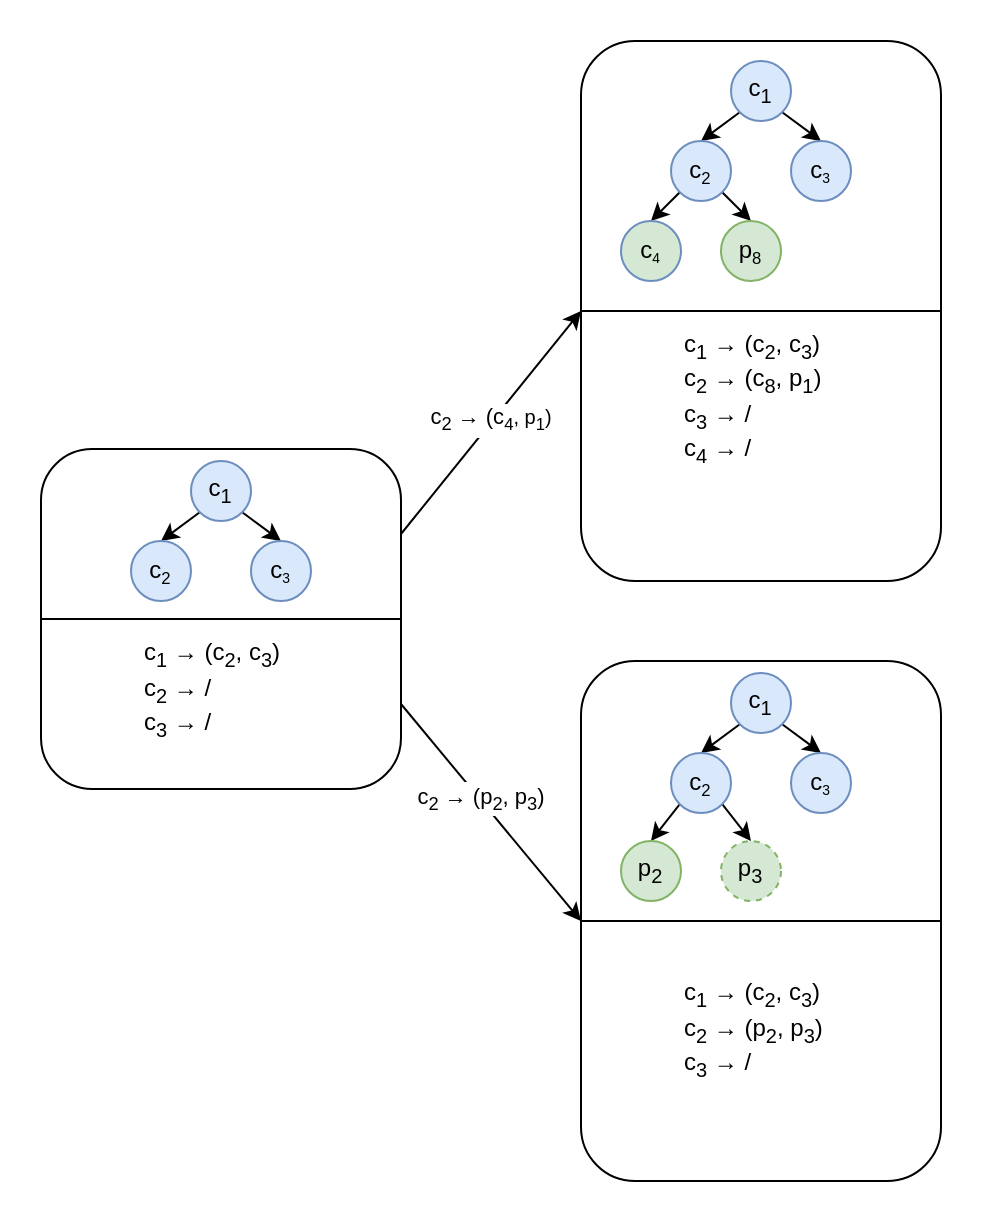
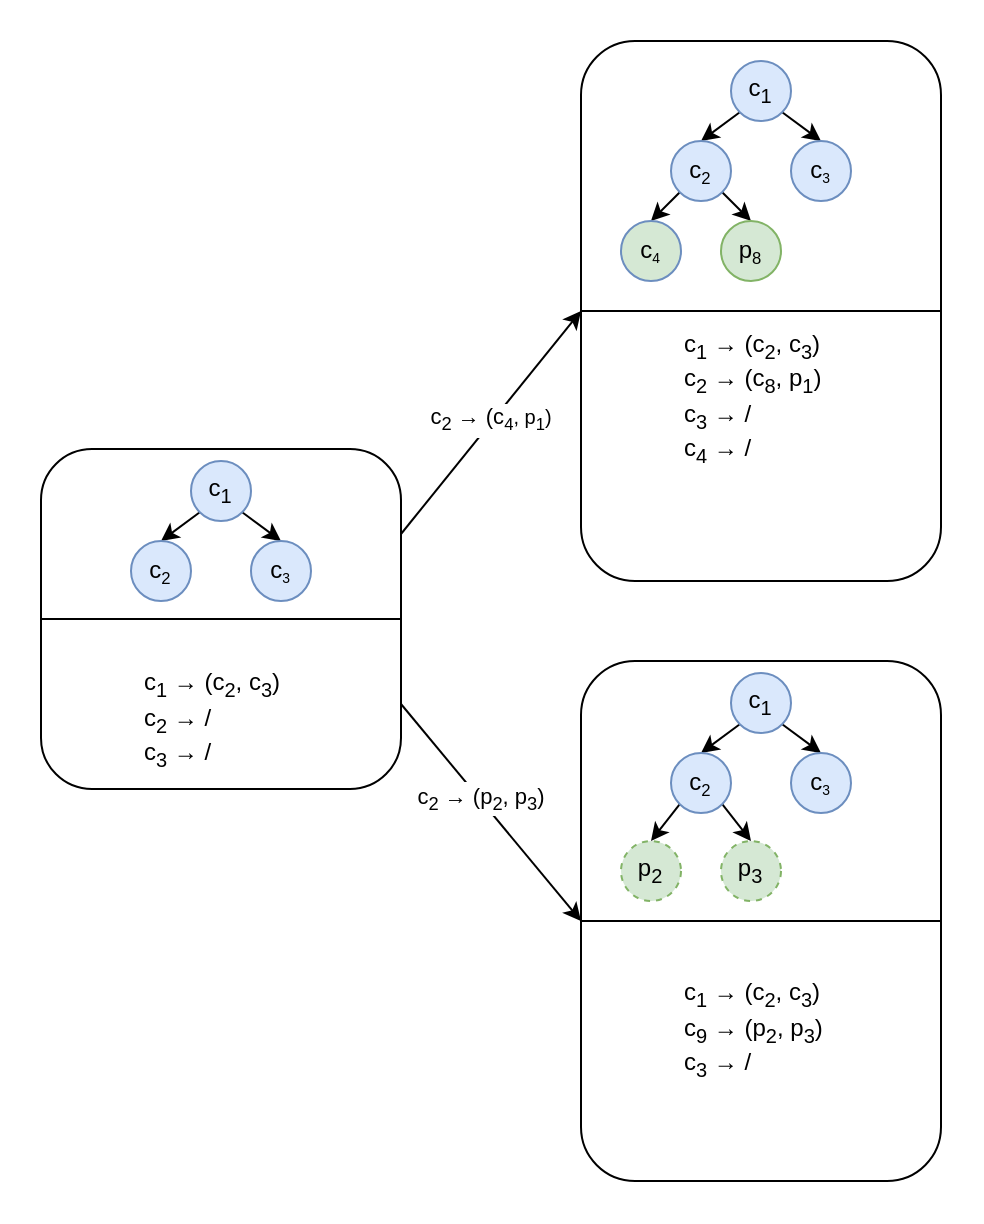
  <mxCell id="0" />
  <mxCell id="1" parent="0" />
  <mxCell id="2" style="edgeStyle=none;rounded=0;orthogonalLoop=1;jettySize=auto;html=1;exitX=1;exitY=0.75;exitDx=0;exitDy=0;entryX=0;entryY=0.5;entryDx=0;entryDy=0;" edge="1" parent="1" source="5" target="23"><mxGeometry relative="1" as="geometry" /></mxCell>
  <mxCell id="3" value="&lt;font style=&quot;font-size: 11px&quot;&gt;c&lt;sub&gt;2&lt;/sub&gt;&amp;nbsp;→ (p&lt;sub&gt;2&lt;/sub&gt;, p&lt;sub&gt;3&lt;/sub&gt;)&lt;/font&gt;" style="text;html=1;align=center;verticalAlign=middle;resizable=0;points=[];labelBackgroundColor=#ffffff;" vertex="1" connectable="0" parent="2"><mxGeometry x="-0.195" y="-2" relative="1" as="geometry"><mxPoint x="5.09" y="1.42" as="offset" /></mxGeometry></mxCell>
  <mxCell id="4" value="c&lt;sub&gt;2&lt;/sub&gt;&amp;nbsp;→ (c&lt;font size=&quot;1&quot;&gt;&lt;sub&gt;4&lt;/sub&gt;, p&lt;sub&gt;1&lt;/sub&gt;)&lt;/font&gt;" style="edgeStyle=none;rounded=0;orthogonalLoop=1;jettySize=auto;html=1;exitX=1;exitY=0.25;exitDx=0;exitDy=0;entryX=0;entryY=0.5;entryDx=0;entryDy=0;" edge="1" parent="1" source="5" target="13"><mxGeometry relative="1" as="geometry" /></mxCell>
  <mxCell id="5" value="" style="rounded=1;whiteSpace=wrap;html=1;" vertex="1" parent="1"><mxGeometry x="20" y="224" width="180" height="170" as="geometry" /></mxCell>
  <mxCell id="6" style="rounded=0;orthogonalLoop=1;jettySize=auto;html=1;exitX=0;exitY=1;exitDx=0;exitDy=0;entryX=0.5;entryY=0;entryDx=0;entryDy=0;" edge="1" parent="1" source="8" target="9"><mxGeometry relative="1" as="geometry" /></mxCell>
  <mxCell id="7" style="edgeStyle=none;rounded=0;orthogonalLoop=1;jettySize=auto;html=1;exitX=1;exitY=1;exitDx=0;exitDy=0;entryX=0.5;entryY=0;entryDx=0;entryDy=0;" edge="1" parent="1" source="8" target="10"><mxGeometry relative="1" as="geometry" /></mxCell>
  <mxCell id="8" value="c&lt;sub&gt;1&lt;/sub&gt;" style="ellipse;whiteSpace=wrap;html=1;aspect=fixed;fillColor=#dae8fc;strokeColor=#6c8ebf;" vertex="1" parent="1"><mxGeometry x="95" y="230" width="30" height="30" as="geometry" /></mxCell>
  <mxCell id="9" value="c&lt;span style=&quot;font-size: 10px&quot;&gt;&lt;sub&gt;2&lt;/sub&gt;&lt;/span&gt;" style="ellipse;whiteSpace=wrap;html=1;aspect=fixed;fillColor=#dae8fc;strokeColor=#6c8ebf;" vertex="1" parent="1"><mxGeometry x="65" y="270" width="30" height="30" as="geometry" /></mxCell>
  <mxCell id="10" value="c&lt;span style=&quot;font-size: 8.333px&quot;&gt;&lt;sub&gt;3&lt;/sub&gt;&lt;/span&gt;" style="ellipse;whiteSpace=wrap;html=1;aspect=fixed;fillColor=#dae8fc;strokeColor=#6c8ebf;" vertex="1" parent="1"><mxGeometry x="125" y="270" width="30" height="30" as="geometry" /></mxCell>
  <mxCell id="11" value="" style="endArrow=none;html=1;entryX=1;entryY=0.5;entryDx=0;entryDy=0;exitX=0;exitY=0.5;exitDx=0;exitDy=0;" edge="1" parent="1" source="5" target="5"><mxGeometry width="50" height="50" relative="1" as="geometry"><mxPoint x="130" y="480" as="sourcePoint" /><mxPoint x="180" y="430" as="targetPoint" /></mxGeometry></mxCell>
- <mxCell id="12" value="c&lt;sub&gt;1&lt;/sub&gt;&amp;nbsp;→ (c&lt;sub&gt;2&lt;/sub&gt;, c&lt;sub&gt;3&lt;/sub&gt;)&lt;br&gt;c&lt;sub&gt;2&lt;/sub&gt;&amp;nbsp;→ /&lt;br&gt;&lt;div&gt;&lt;span&gt;c&lt;/span&gt;&lt;sub&gt;3&lt;/sub&gt;&lt;span&gt;&amp;nbsp;→ /&lt;/span&gt;&lt;/div&gt;" style="text;html=1;strokeColor=none;fillColor=none;align=left;verticalAlign=middle;whiteSpace=wrap;rounded=0;" vertex="1" parent="1"><mxGeometry x="70" y="320" width="80" height="50" as="geometry" /></mxCell>
+ <mxCell id="12" value="c&lt;sub&gt;1&lt;/sub&gt;&amp;nbsp;→ (c&lt;sub&gt;2&lt;/sub&gt;, c&lt;sub&gt;3&lt;/sub&gt;)&lt;br&gt;c&lt;sub&gt;2&lt;/sub&gt;&amp;nbsp;→ /&lt;br&gt;&lt;div&gt;&lt;span&gt;c&lt;/span&gt;&lt;sub&gt;3&lt;/sub&gt;&lt;span&gt;&amp;nbsp;→ /&lt;/span&gt;&lt;/div&gt;" style="text;html=1;strokeColor=none;fillColor=none;align=left;verticalAlign=middle;whiteSpace=wrap;rounded=0;" vertex="1" parent="1"><mxGeometry x="70" y="335" width="80" height="50" as="geometry" /></mxCell>
  <mxCell id="13" value="" style="rounded=1;whiteSpace=wrap;html=1;" vertex="1" parent="1"><mxGeometry x="290" y="20" width="180" height="270" as="geometry" /></mxCell>
  <mxCell id="14" style="rounded=0;orthogonalLoop=1;jettySize=auto;html=1;exitX=0;exitY=1;exitDx=0;exitDy=0;entryX=0.5;entryY=0;entryDx=0;entryDy=0;" edge="1" parent="1" source="16" target="19"><mxGeometry relative="1" as="geometry" /></mxCell>
  <mxCell id="15" style="edgeStyle=none;rounded=0;orthogonalLoop=1;jettySize=auto;html=1;exitX=1;exitY=1;exitDx=0;exitDy=0;entryX=0.5;entryY=0;entryDx=0;entryDy=0;" edge="1" parent="1" source="16" target="20"><mxGeometry relative="1" as="geometry" /></mxCell>
  <mxCell id="16" value="c&lt;sub&gt;1&lt;/sub&gt;" style="ellipse;whiteSpace=wrap;html=1;aspect=fixed;fillColor=#dae8fc;strokeColor=#6c8ebf;" vertex="1" parent="1"><mxGeometry x="365" y="30" width="30" height="30" as="geometry" /></mxCell>
  <mxCell id="17" style="edgeStyle=none;rounded=0;orthogonalLoop=1;jettySize=auto;html=1;exitX=0;exitY=1;exitDx=0;exitDy=0;entryX=0.5;entryY=0;entryDx=0;entryDy=0;" edge="1" parent="1" source="19" target="36"><mxGeometry relative="1" as="geometry" /></mxCell>
  <mxCell id="18" style="edgeStyle=none;rounded=0;orthogonalLoop=1;jettySize=auto;html=1;exitX=1;exitY=1;exitDx=0;exitDy=0;entryX=0.5;entryY=0;entryDx=0;entryDy=0;" edge="1" parent="1" source="19" target="35"><mxGeometry relative="1" as="geometry" /></mxCell>
  <mxCell id="19" value="c&lt;span style=&quot;font-size: 10px&quot;&gt;&lt;sub&gt;2&lt;/sub&gt;&lt;/span&gt;" style="ellipse;whiteSpace=wrap;html=1;aspect=fixed;fillColor=#dae8fc;strokeColor=#6c8ebf;" vertex="1" parent="1"><mxGeometry x="335" y="70" width="30" height="30" as="geometry" /></mxCell>
  <mxCell id="20" value="c&lt;span style=&quot;font-size: 8.333px&quot;&gt;&lt;sub&gt;3&lt;/sub&gt;&lt;/span&gt;" style="ellipse;whiteSpace=wrap;html=1;aspect=fixed;fillColor=#dae8fc;strokeColor=#6c8ebf;" vertex="1" parent="1"><mxGeometry x="395" y="70" width="30" height="30" as="geometry" /></mxCell>
  <mxCell id="21" value="" style="endArrow=none;html=1;entryX=1;entryY=0.5;entryDx=0;entryDy=0;exitX=0;exitY=0.5;exitDx=0;exitDy=0;" edge="1" parent="1" source="13" target="13"><mxGeometry width="50" height="50" relative="1" as="geometry"><mxPoint x="400" y="356" as="sourcePoint" /><mxPoint x="450" y="306" as="targetPoint" /></mxGeometry></mxCell>
  <mxCell id="22" value="c&lt;sub&gt;1&lt;/sub&gt;&amp;nbsp;→ (c&lt;sub&gt;2&lt;/sub&gt;, c&lt;sub&gt;3&lt;/sub&gt;)&lt;br&gt;c&lt;sub&gt;2&lt;/sub&gt;&amp;nbsp;→ (c&lt;sub&gt;8&lt;/sub&gt;, p&lt;sub&gt;1&lt;/sub&gt;)&lt;br&gt;&lt;div&gt;c&lt;sub&gt;3&lt;/sub&gt;&amp;nbsp;→ /&lt;br&gt;c&lt;sub&gt;4&lt;/sub&gt;&amp;nbsp;→ /&lt;/div&gt;" style="text;html=1;strokeColor=none;fillColor=none;align=left;verticalAlign=middle;whiteSpace=wrap;rounded=0;" vertex="1" parent="1"><mxGeometry x="340" y="174" width="80" height="50" as="geometry" /></mxCell>
  <mxCell id="23" value="" style="rounded=1;whiteSpace=wrap;html=1;" vertex="1" parent="1"><mxGeometry x="290" y="330" width="180" height="260" as="geometry" /></mxCell>
  <mxCell id="24" style="rounded=0;orthogonalLoop=1;jettySize=auto;html=1;exitX=0;exitY=1;exitDx=0;exitDy=0;entryX=0.5;entryY=0;entryDx=0;entryDy=0;" edge="1" parent="1" source="26" target="29"><mxGeometry relative="1" as="geometry" /></mxCell>
  <mxCell id="25" style="edgeStyle=none;rounded=0;orthogonalLoop=1;jettySize=auto;html=1;exitX=1;exitY=1;exitDx=0;exitDy=0;entryX=0.5;entryY=0;entryDx=0;entryDy=0;" edge="1" parent="1" source="26" target="30"><mxGeometry relative="1" as="geometry" /></mxCell>
  <mxCell id="26" value="c&lt;sub&gt;1&lt;/sub&gt;" style="ellipse;whiteSpace=wrap;html=1;aspect=fixed;fillColor=#dae8fc;strokeColor=#6c8ebf;" vertex="1" parent="1"><mxGeometry x="365" y="336" width="30" height="30" as="geometry" /></mxCell>
  <mxCell id="27" style="edgeStyle=none;rounded=0;orthogonalLoop=1;jettySize=auto;html=1;exitX=0;exitY=1;exitDx=0;exitDy=0;entryX=0.5;entryY=0;entryDx=0;entryDy=0;" edge="1" parent="1" source="29" target="33"><mxGeometry relative="1" as="geometry" /></mxCell>
  <mxCell id="28" style="edgeStyle=none;rounded=0;orthogonalLoop=1;jettySize=auto;html=1;exitX=1;exitY=1;exitDx=0;exitDy=0;entryX=0.5;entryY=0;entryDx=0;entryDy=0;" edge="1" parent="1" source="29" target="34"><mxGeometry relative="1" as="geometry" /></mxCell>
  <mxCell id="29" value="c&lt;span style=&quot;font-size: 10px&quot;&gt;&lt;sub&gt;2&lt;/sub&gt;&lt;/span&gt;" style="ellipse;whiteSpace=wrap;html=1;aspect=fixed;fillColor=#dae8fc;strokeColor=#6c8ebf;" vertex="1" parent="1"><mxGeometry x="335" y="376" width="30" height="30" as="geometry" /></mxCell>
  <mxCell id="30" value="c&lt;span style=&quot;font-size: 8.333px&quot;&gt;&lt;sub&gt;3&lt;/sub&gt;&lt;/span&gt;" style="ellipse;whiteSpace=wrap;html=1;aspect=fixed;fillColor=#dae8fc;strokeColor=#6c8ebf;" vertex="1" parent="1"><mxGeometry x="395" y="376" width="30" height="30" as="geometry" /></mxCell>
  <mxCell id="31" value="" style="endArrow=none;html=1;entryX=1;entryY=0.5;entryDx=0;entryDy=0;exitX=0;exitY=0.5;exitDx=0;exitDy=0;" edge="1" parent="1" source="23" target="23"><mxGeometry width="50" height="50" relative="1" as="geometry"><mxPoint x="400" y="586" as="sourcePoint" /><mxPoint x="450" y="536" as="targetPoint" /></mxGeometry></mxCell>
- <mxCell id="32" value="c&lt;sub&gt;1&lt;/sub&gt;&amp;nbsp;→ (c&lt;sub&gt;2&lt;/sub&gt;, c&lt;sub&gt;3&lt;/sub&gt;)&lt;br&gt;c&lt;sub&gt;2&lt;/sub&gt;&amp;nbsp;→ (p&lt;sub&gt;2&lt;/sub&gt;, p&lt;sub&gt;3&lt;/sub&gt;)&lt;br&gt;&lt;div&gt;c&lt;sub&gt;3&lt;/sub&gt;&amp;nbsp;→ /&lt;/div&gt;" style="text;html=1;strokeColor=none;fillColor=none;align=left;verticalAlign=middle;whiteSpace=wrap;rounded=0;" vertex="1" parent="1"><mxGeometry x="340" y="490" width="80" height="50" as="geometry" /></mxCell>
- <mxCell id="33" value="p&lt;sub&gt;2&lt;/sub&gt;" style="ellipse;whiteSpace=wrap;html=1;aspect=fixed;fillColor=#d5e8d4;strokeColor=#82b366;" vertex="1" parent="1"><mxGeometry x="310" y="420" width="30" height="30" as="geometry" /></mxCell>
+ <mxCell id="32" value="c&lt;sub&gt;1&lt;/sub&gt;&amp;nbsp;→ (c&lt;sub&gt;2&lt;/sub&gt;, c&lt;sub&gt;3&lt;/sub&gt;)&lt;br&gt;c&lt;sub&gt;9&lt;/sub&gt;&amp;nbsp;→ (p&lt;sub&gt;2&lt;/sub&gt;, p&lt;sub&gt;3&lt;/sub&gt;)&lt;br&gt;&lt;div&gt;c&lt;sub&gt;3&lt;/sub&gt;&amp;nbsp;→ /&lt;/div&gt;" style="text;html=1;strokeColor=none;fillColor=none;align=left;verticalAlign=middle;whiteSpace=wrap;rounded=0;" vertex="1" parent="1"><mxGeometry x="340" y="490" width="80" height="50" as="geometry" /></mxCell>
+ <mxCell id="33" value="p&lt;sub&gt;2&lt;/sub&gt;" style="ellipse;whiteSpace=wrap;html=1;aspect=fixed;fillColor=#d5e8d4;strokeColor=#82b366;dashed=1;" vertex="1" parent="1"><mxGeometry x="310" y="420" width="30" height="30" as="geometry" /></mxCell>
  <mxCell id="34" value="p&lt;sub&gt;3&lt;/sub&gt;" style="ellipse;whiteSpace=wrap;html=1;aspect=fixed;fillColor=#d5e8d4;strokeColor=#82b366;dashed=1;" vertex="1" parent="1"><mxGeometry x="360" y="420" width="30" height="30" as="geometry" /></mxCell>
  <mxCell id="35" value="p&lt;span style=&quot;font-size: 10px&quot;&gt;&lt;sub&gt;8&lt;/sub&gt;&lt;/span&gt;" style="ellipse;whiteSpace=wrap;html=1;aspect=fixed;fillColor=#d5e8d4;strokeColor=#82b366;" vertex="1" parent="1"><mxGeometry x="360" y="110" width="30" height="30" as="geometry" /></mxCell>
  <mxCell id="36" value="c&lt;span style=&quot;font-size: 8.333px&quot;&gt;&lt;sub&gt;4&lt;/sub&gt;&lt;/span&gt;" style="ellipse;whiteSpace=wrap;html=1;aspect=fixed;fillColor=#d5e8d4;strokeColor=#6c8ebf;" vertex="1" parent="1"><mxGeometry x="310" y="110" width="30" height="30" as="geometry" /></mxCell>
